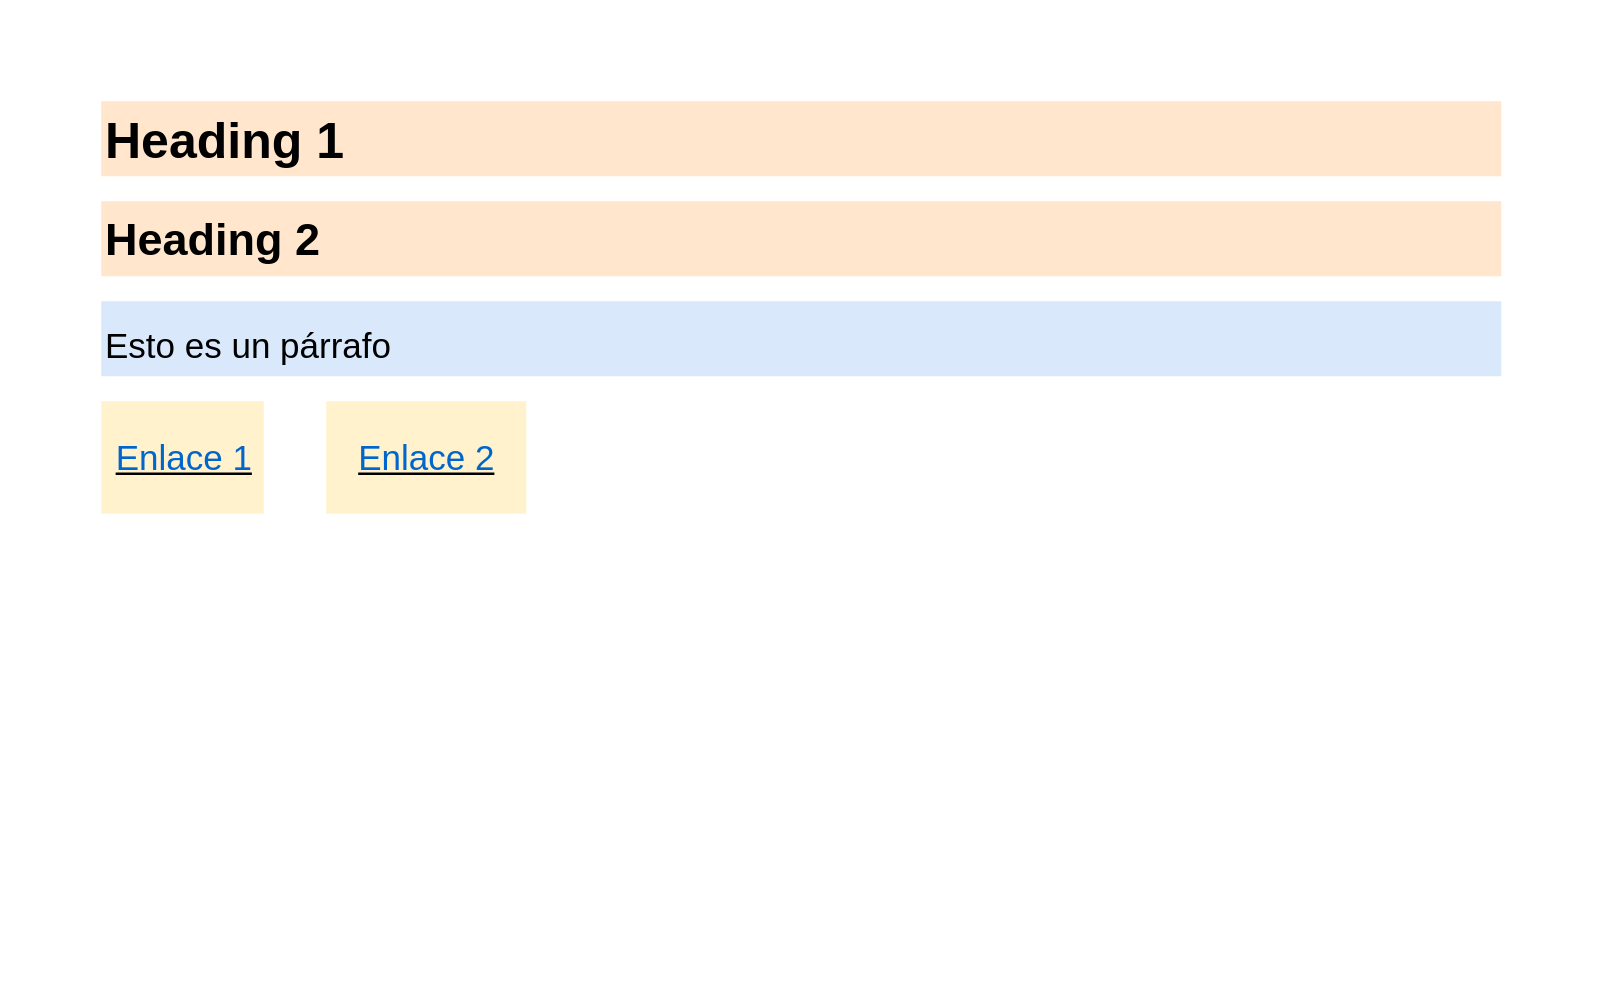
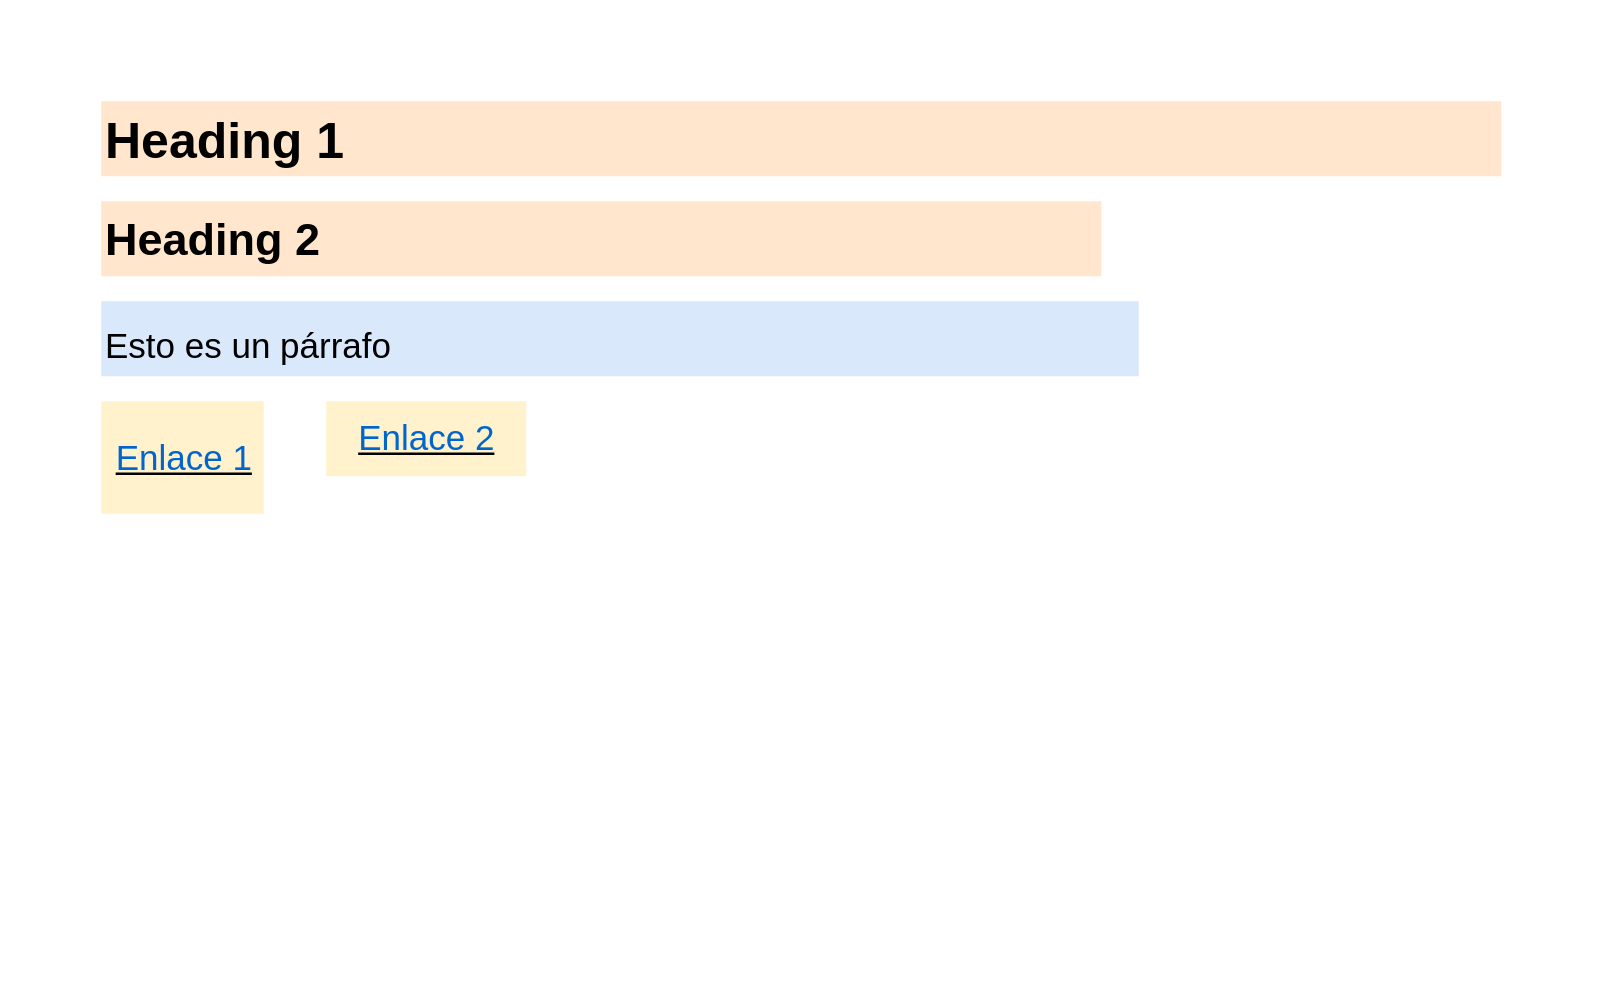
  <mxCell id="0" />
  <mxCell id="1" parent="0" />
  <mxCell id="2" value="" style="rounded=0;whiteSpace=wrap;html=1;strokeColor=none;" parent="1" vertex="1"><mxGeometry x="20" y="20" width="600" height="360" as="geometry" /></mxCell>
  <mxCell id="3" value="&lt;u&gt;&lt;font color=&quot;#0066cc&quot;&gt;Enlace 1&lt;/font&gt;&lt;/u&gt;" style="text;html=1;align=center;verticalAlign=middle;resizable=0;points=[];autosize=1;strokeColor=none;fillColor=#fff2cc;fontSize=14;" parent="1" vertex="1"><mxGeometry x="40" y="160" width="65" height="45" as="geometry" /></mxCell>
- <mxCell id="4" value="&lt;u&gt;&lt;font color=&quot;#0066cc&quot;&gt;Enlace 2&lt;/font&gt;&lt;/u&gt;" style="text;html=1;align=center;verticalAlign=middle;resizable=0;points=[];autosize=1;strokeColor=none;fillColor=#fff2cc;fontSize=14;" parent="1" vertex="1"><mxGeometry x="130" y="160" width="80" height="45" as="geometry" /></mxCell>
- <mxCell id="5" value="&lt;span style=&quot;font-size: 14px;&quot;&gt;Esto es un párrafo&lt;/span&gt;" style="text;html=1;strokeColor=none;fillColor=#dae8fc;align=left;verticalAlign=middle;whiteSpace=wrap;rounded=0;fontSize=20;" parent="1" vertex="1"><mxGeometry x="40" y="120" width="560" height="30" as="geometry" /></mxCell>
+ <mxCell id="4" value="&lt;u&gt;&lt;font color=&quot;#0066cc&quot;&gt;Enlace 2&lt;/font&gt;&lt;/u&gt;" style="text;html=1;align=center;verticalAlign=middle;resizable=0;points=[];autosize=1;strokeColor=none;fillColor=#fff2cc;fontSize=14;" parent="1" vertex="1"><mxGeometry x="130" y="160" width="80" height="30" as="geometry" /></mxCell>
+ <mxCell id="5" value="&lt;span style=&quot;font-size: 14px;&quot;&gt;Esto es un párrafo&lt;/span&gt;" style="text;html=1;strokeColor=none;fillColor=#dae8fc;align=left;verticalAlign=middle;whiteSpace=wrap;rounded=0;fontSize=20;" parent="1" vertex="1"><mxGeometry x="40" y="120" width="415" height="30" as="geometry" /></mxCell>
  <mxCell id="6" value="&lt;b style=&quot;&quot;&gt;Heading 1&lt;/b&gt;" style="text;html=1;strokeColor=none;fillColor=#ffe6cc;align=left;verticalAlign=middle;whiteSpace=wrap;rounded=0;fontSize=20;" parent="1" vertex="1"><mxGeometry x="40" y="40" width="560" height="30" as="geometry" /></mxCell>
- <mxCell id="7" value="&lt;b style=&quot;color: rgb(0, 0, 0); font-family: Helvetica; font-style: normal; font-variant-ligatures: normal; font-variant-caps: normal; letter-spacing: normal; orphans: 2; text-indent: 0px; text-transform: none; widows: 2; word-spacing: 0px; -webkit-text-stroke-width: 0px; text-decoration-thickness: initial; text-decoration-style: initial; text-decoration-color: initial; font-size: 18px; background-color: rgb(255, 230, 204);&quot;&gt;Heading 2&lt;/b&gt;" style="text;html=1;strokeColor=none;fillColor=#ffe6cc;align=left;verticalAlign=middle;whiteSpace=wrap;rounded=0;fontSize=20;" parent="1" vertex="1"><mxGeometry x="40" y="80" width="560" height="30" as="geometry" /></mxCell>
+ <mxCell id="7" value="&lt;b style=&quot;color: rgb(0, 0, 0); font-family: Helvetica; font-style: normal; font-variant-ligatures: normal; font-variant-caps: normal; letter-spacing: normal; orphans: 2; text-indent: 0px; text-transform: none; widows: 2; word-spacing: 0px; -webkit-text-stroke-width: 0px; text-decoration-thickness: initial; text-decoration-style: initial; text-decoration-color: initial; font-size: 18px; background-color: rgb(255, 230, 204);&quot;&gt;Heading 2&lt;/b&gt;" style="text;html=1;strokeColor=none;fillColor=#ffe6cc;align=left;verticalAlign=middle;whiteSpace=wrap;rounded=0;fontSize=20;" parent="1" vertex="1"><mxGeometry x="40" y="80" width="400" height="30" as="geometry" /></mxCell>
